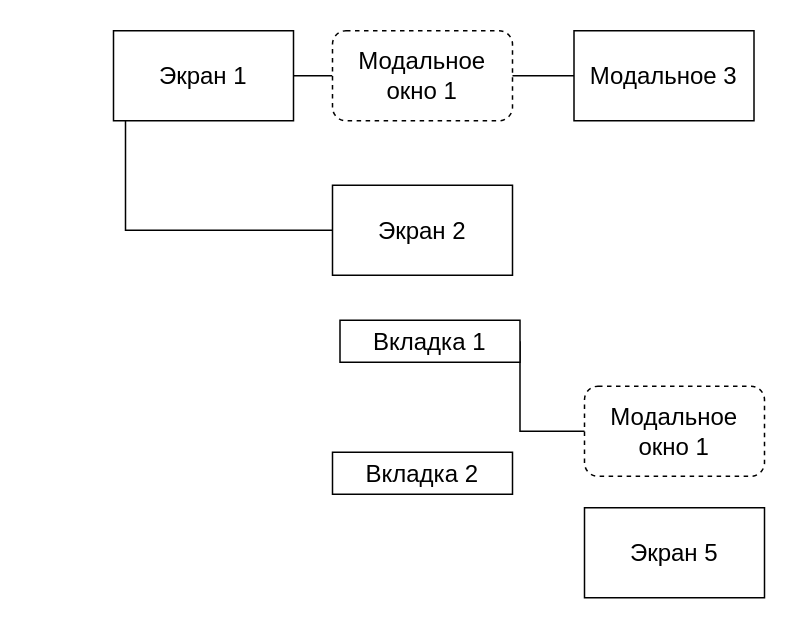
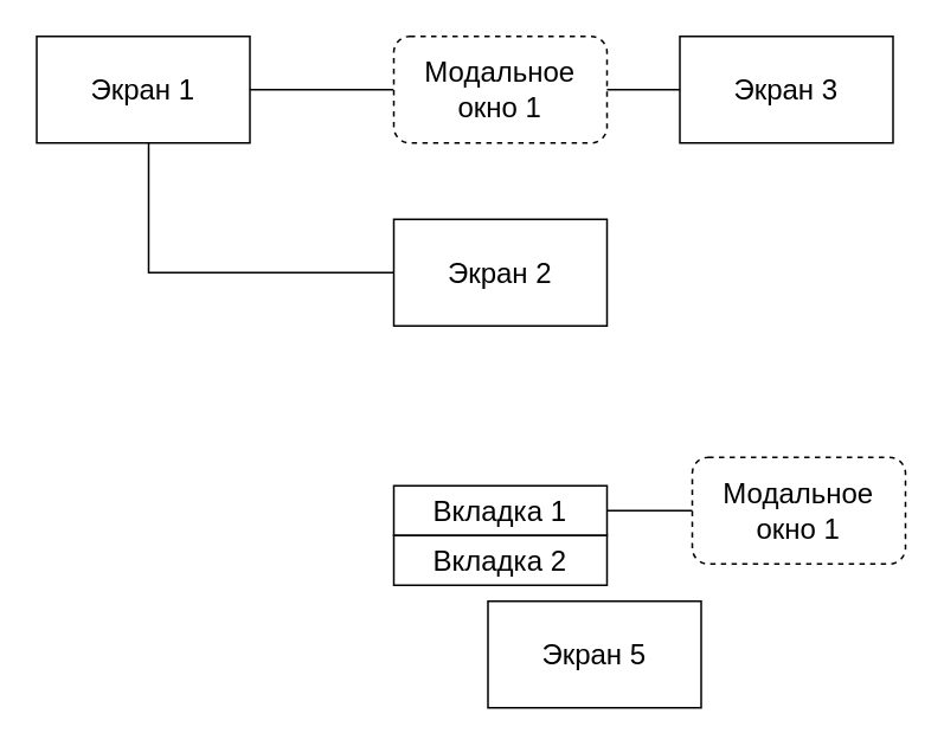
  <mxCell id="0" />
  <mxCell id="1" parent="0" />
  <mxCell id="2" style="edgeStyle=none;curved=1;rounded=0;orthogonalLoop=1;jettySize=auto;html=1;fontSize=12;startSize=8;endSize=8;endArrow=none;endFill=0;" edge="1" parent="1" source="4" target="5"><mxGeometry relative="1" as="geometry" /></mxCell>
  <mxCell id="3" style="edgeStyle=orthogonalEdgeStyle;rounded=0;orthogonalLoop=1;jettySize=auto;html=1;fontSize=12;startSize=8;endSize=8;endArrow=none;endFill=0;" edge="1" parent="1" source="4" target="8"><mxGeometry relative="1" as="geometry"><Array as="points"><mxPoint x="83" y="153" /></Array></mxGeometry></mxCell>
- <mxCell id="4" value="Экран 1" style="rounded=0;whiteSpace=wrap;html=1;fontSize=16;" vertex="1" parent="1"><mxGeometry x="75" y="20" width="120" height="60" as="geometry" /></mxCell>
+ <mxCell id="4" value="Экран 1" style="rounded=0;whiteSpace=wrap;html=1;fontSize=16;" vertex="1" parent="1"><mxGeometry x="20" y="20" width="120" height="60" as="geometry" /></mxCell>
  <mxCell id="5" value="Модальное окно 1" style="rounded=1;whiteSpace=wrap;html=1;fontSize=16;dashed=1;" vertex="1" parent="1"><mxGeometry x="221" y="20" width="120" height="60" as="geometry" /></mxCell>
- <mxCell id="6" value="Модальное 3" style="rounded=0;whiteSpace=wrap;html=1;fontSize=16;" vertex="1" parent="1"><mxGeometry x="382" y="20" width="120" height="60" as="geometry" /></mxCell>
+ <mxCell id="6" value="Экран 3" style="rounded=0;whiteSpace=wrap;html=1;fontSize=16;" vertex="1" parent="1"><mxGeometry x="382" y="20" width="120" height="60" as="geometry" /></mxCell>
  <mxCell id="7" style="edgeStyle=none;curved=1;rounded=0;orthogonalLoop=1;jettySize=auto;html=1;fontSize=12;startSize=8;endSize=8;endArrow=none;endFill=0;" edge="1" parent="1" source="5" target="6"><mxGeometry relative="1" as="geometry"><mxPoint x="123" y="60" as="sourcePoint" /><mxPoint x="231" y="60" as="targetPoint" /></mxGeometry></mxCell>
  <mxCell id="8" value="Экран 2" style="rounded=0;whiteSpace=wrap;html=1;fontSize=16;" vertex="1" parent="1"><mxGeometry x="221" y="123" width="120" height="60" as="geometry" /></mxCell>
  <mxCell id="9" value="Модальное окно 1" style="rounded=1;whiteSpace=wrap;html=1;fontSize=16;dashed=1;" vertex="1" parent="1"><mxGeometry x="389" y="257" width="120" height="60" as="geometry" /></mxCell>
  <mxCell id="10" style="edgeStyle=orthogonalEdgeStyle;rounded=0;orthogonalLoop=1;jettySize=auto;html=1;fontSize=12;startSize=8;endSize=8;endArrow=none;endFill=0;exitX=1;exitY=0.5;exitDx=0;exitDy=0;" edge="1" parent="1" source="11" target="9"><mxGeometry relative="1" as="geometry"><mxPoint x="411" y="287" as="sourcePoint" /><mxPoint x="301" y="299" as="targetPoint" /><Array as="points"><mxPoint x="346" y="287" /><mxPoint x="346" y="287" /></Array></mxGeometry></mxCell>
- <mxCell id="11" value="Вкладка 1" style="rounded=0;whiteSpace=wrap;html=1;fontSize=16;" vertex="1" parent="1"><mxGeometry x="226" y="213" width="120" height="28" as="geometry" /></mxCell>
+ <mxCell id="11" value="Вкладка 1" style="rounded=0;whiteSpace=wrap;html=1;fontSize=16;" vertex="1" parent="1"><mxGeometry x="221" y="273" width="120" height="28" as="geometry" /></mxCell>
  <mxCell id="12" value="Вкладка 2" style="rounded=0;whiteSpace=wrap;html=1;fontSize=16;" vertex="1" parent="1"><mxGeometry x="221" y="301" width="120" height="28" as="geometry" /></mxCell>
- <mxCell id="13" value="Экран 5" style="rounded=0;whiteSpace=wrap;html=1;fontSize=16;" vertex="1" parent="1"><mxGeometry x="389" y="338" width="120" height="60" as="geometry" /></mxCell>
+ <mxCell id="13" value="Экран 5" style="rounded=0;whiteSpace=wrap;html=1;fontSize=16;" vertex="1" parent="1"><mxGeometry x="274" y="338" width="120" height="60" as="geometry" /></mxCell>
